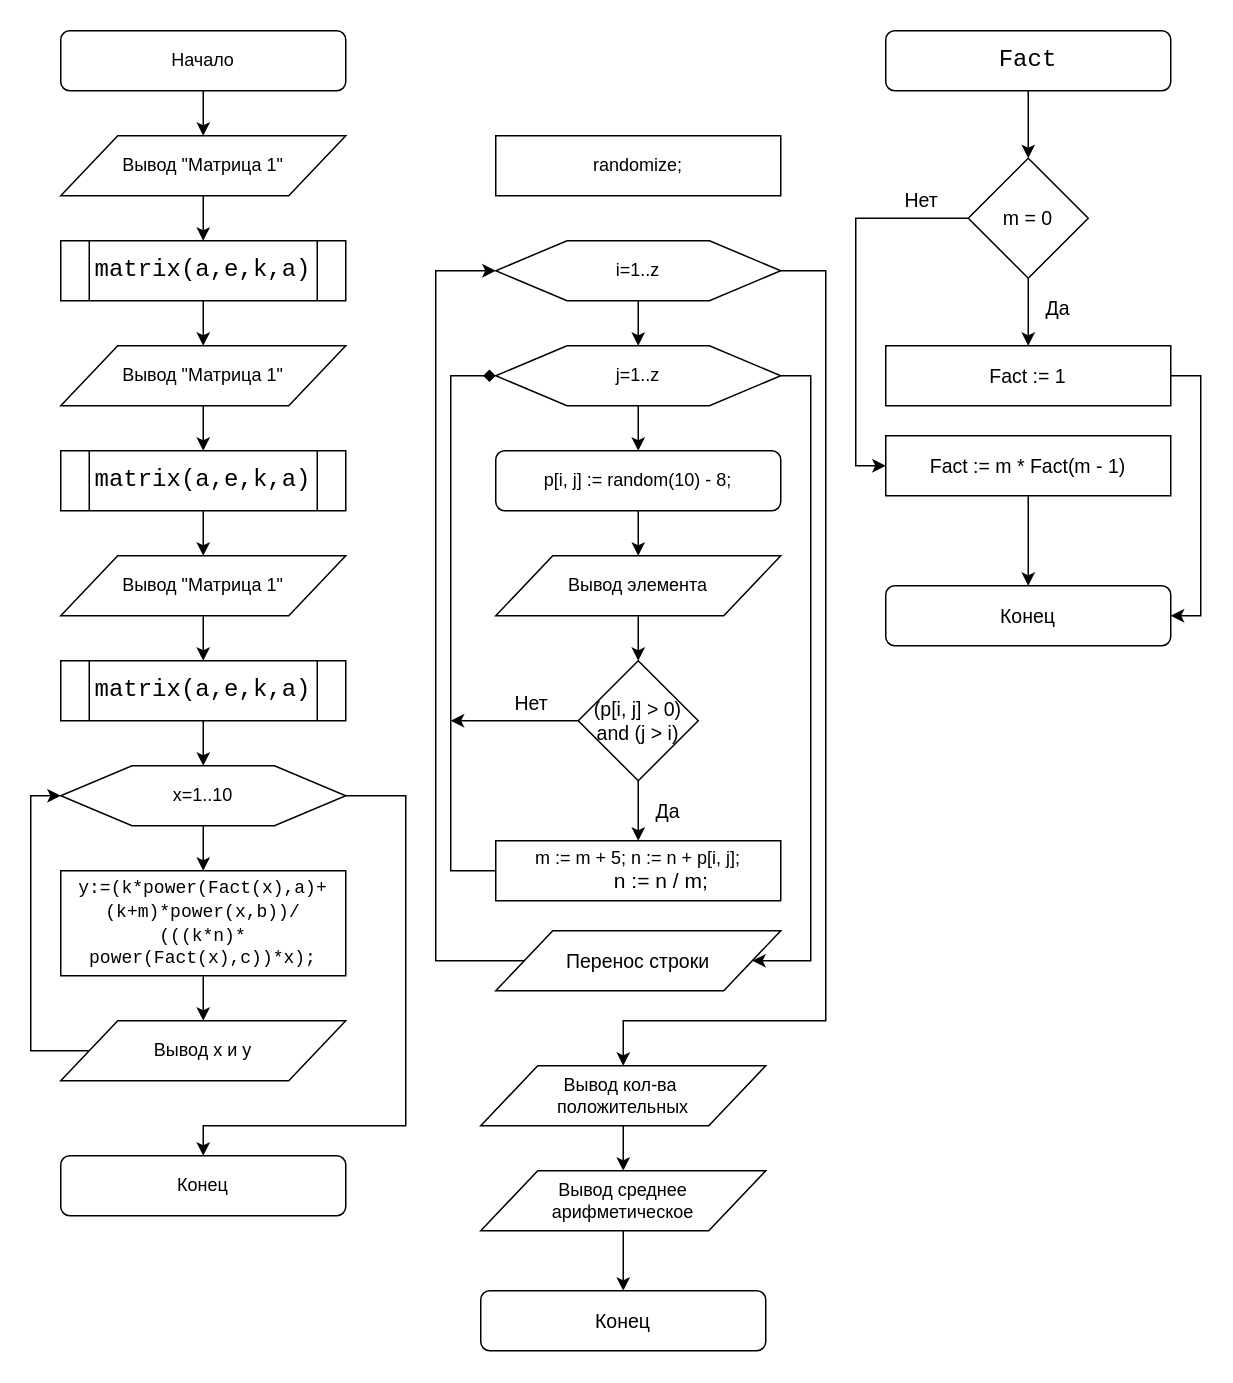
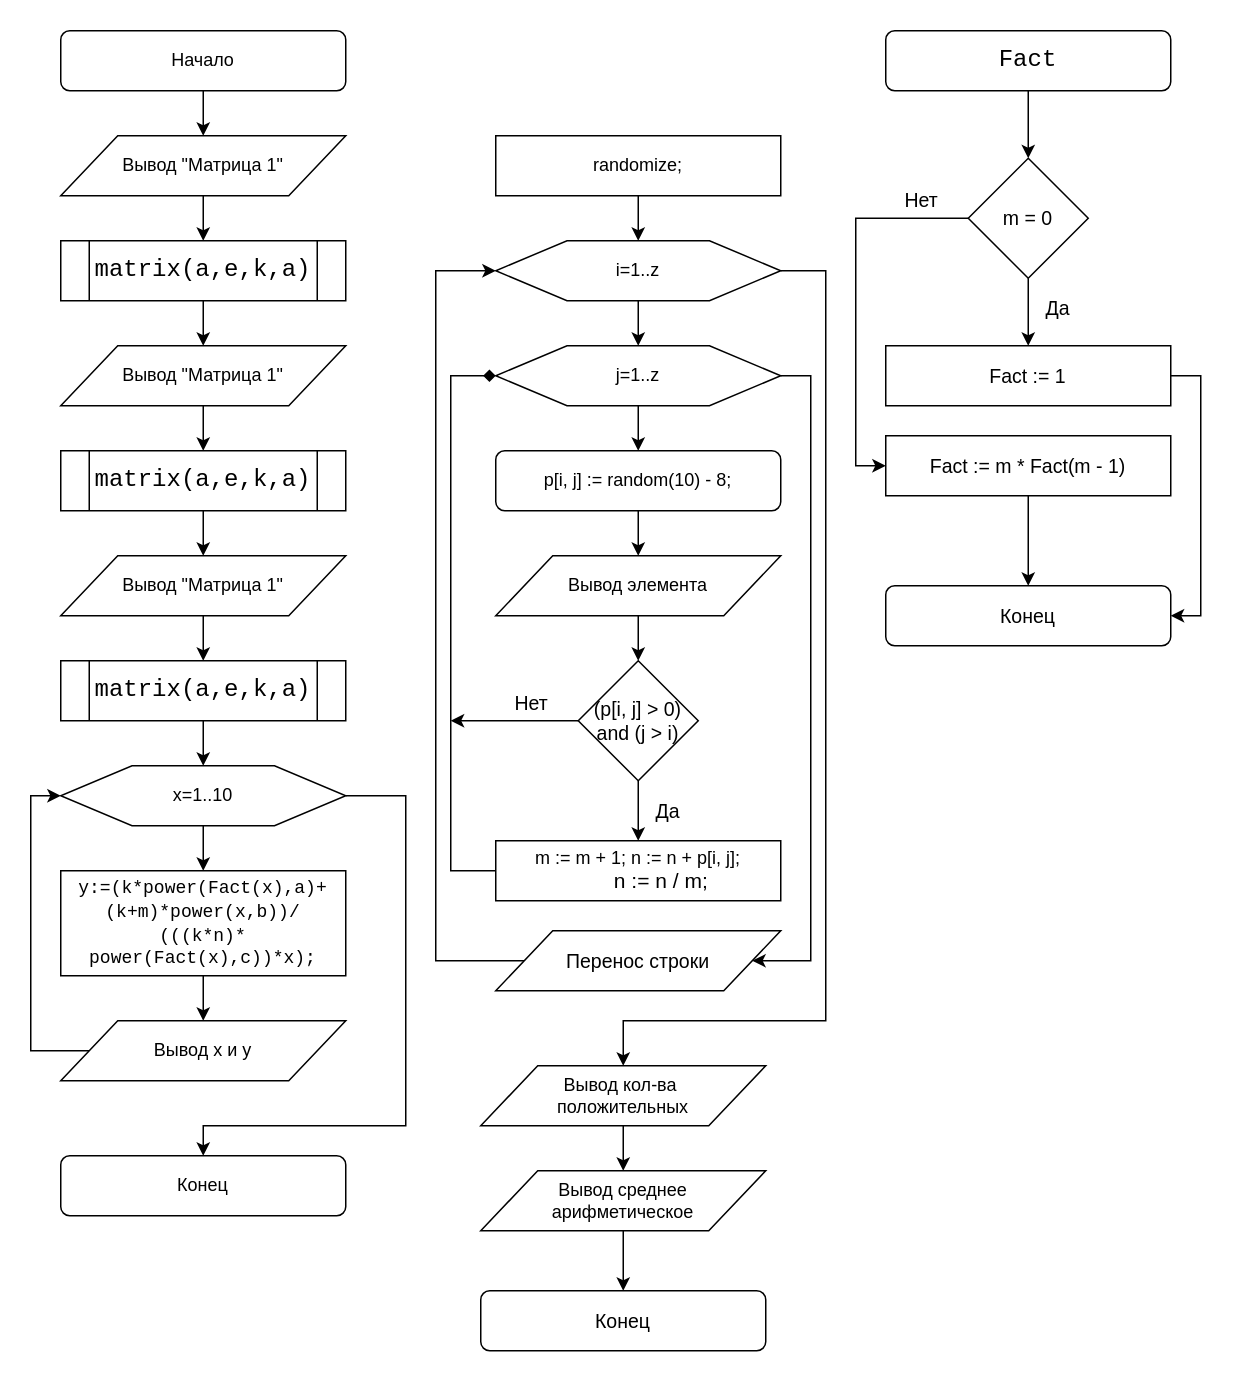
  <mxCell id="0" />
  <mxCell id="1" parent="0" />
  <mxCell id="2" style="edgeStyle=orthogonalEdgeStyle;rounded=0;orthogonalLoop=1;jettySize=auto;html=1;fontSize=12;" edge="1" parent="1" source="3" target="5"><mxGeometry relative="1" as="geometry" /></mxCell>
  <mxCell id="3" value="Начало" style="rounded=1;whiteSpace=wrap;html=1;" vertex="1" parent="1"><mxGeometry x="40" y="20" width="190" height="40" as="geometry" /></mxCell>
  <mxCell id="4" style="edgeStyle=orthogonalEdgeStyle;rounded=0;orthogonalLoop=1;jettySize=auto;html=1;entryX=0.5;entryY=0;entryDx=0;entryDy=0;" edge="1" parent="1" source="5" target="7"><mxGeometry relative="1" as="geometry" /></mxCell>
  <mxCell id="5" value="Вывод &quot;Матрица 1&quot;" style="shape=parallelogram;perimeter=parallelogramPerimeter;whiteSpace=wrap;html=1;" vertex="1" parent="1"><mxGeometry x="40" y="90" width="190" height="40" as="geometry" /></mxCell>
  <mxCell id="6" style="edgeStyle=orthogonalEdgeStyle;rounded=0;orthogonalLoop=1;jettySize=auto;html=1;" edge="1" parent="1" source="7" target="9"><mxGeometry relative="1" as="geometry" /></mxCell>
  <mxCell id="7" value="&lt;span lang=&quot;EN-US&quot; style=&quot;font-size: 12pt ; line-height: 115% ; font-family: &amp;#34;courier new&amp;#34;&quot;&gt;matrix(a,e,k,a)&lt;/span&gt;" style="shape=process;whiteSpace=wrap;html=1;backgroundOutline=1;" vertex="1" parent="1"><mxGeometry x="40" y="160" width="190" height="40" as="geometry" /></mxCell>
  <mxCell id="8" style="edgeStyle=orthogonalEdgeStyle;rounded=0;orthogonalLoop=1;jettySize=auto;html=1;" edge="1" parent="1" source="9" target="11"><mxGeometry relative="1" as="geometry" /></mxCell>
  <mxCell id="9" value="Вывод &quot;Матрица 1&quot;" style="shape=parallelogram;perimeter=parallelogramPerimeter;whiteSpace=wrap;html=1;" vertex="1" parent="1"><mxGeometry x="40" y="230" width="190" height="40" as="geometry" /></mxCell>
  <mxCell id="10" style="edgeStyle=orthogonalEdgeStyle;rounded=0;orthogonalLoop=1;jettySize=auto;html=1;" edge="1" parent="1" source="11" target="13"><mxGeometry relative="1" as="geometry" /></mxCell>
  <mxCell id="11" value="&lt;span lang=&quot;EN-US&quot; style=&quot;font-size: 12pt ; line-height: 115% ; font-family: &amp;#34;courier new&amp;#34;&quot;&gt;matrix(a,e,k,a)&lt;/span&gt;" style="shape=process;whiteSpace=wrap;html=1;backgroundOutline=1;" vertex="1" parent="1"><mxGeometry x="40" y="300" width="190" height="40" as="geometry" /></mxCell>
  <mxCell id="12" style="edgeStyle=orthogonalEdgeStyle;rounded=0;orthogonalLoop=1;jettySize=auto;html=1;" edge="1" parent="1" source="13" target="15"><mxGeometry relative="1" as="geometry" /></mxCell>
  <mxCell id="13" value="Вывод &quot;Матрица 1&quot;" style="shape=parallelogram;perimeter=parallelogramPerimeter;whiteSpace=wrap;html=1;" vertex="1" parent="1"><mxGeometry x="40" y="370" width="190" height="40" as="geometry" /></mxCell>
  <mxCell id="14" style="edgeStyle=orthogonalEdgeStyle;rounded=0;orthogonalLoop=1;jettySize=auto;html=1;entryX=0.5;entryY=0;entryDx=0;entryDy=0;fontSize=12;" edge="1" parent="1" source="15" target="18"><mxGeometry relative="1" as="geometry" /></mxCell>
  <mxCell id="15" value="&lt;span lang=&quot;EN-US&quot; style=&quot;font-size: 12pt ; line-height: 115% ; font-family: &amp;#34;courier new&amp;#34;&quot;&gt;matrix(a,e,k,a)&lt;/span&gt;" style="shape=process;whiteSpace=wrap;html=1;backgroundOutline=1;" vertex="1" parent="1"><mxGeometry x="40" y="440" width="190" height="40" as="geometry" /></mxCell>
  <mxCell id="16" style="edgeStyle=orthogonalEdgeStyle;rounded=0;orthogonalLoop=1;jettySize=auto;html=1;fontSize=12;" edge="1" parent="1" source="18" target="20"><mxGeometry relative="1" as="geometry" /></mxCell>
  <mxCell id="17" style="edgeStyle=orthogonalEdgeStyle;rounded=0;orthogonalLoop=1;jettySize=auto;html=1;fontSize=12;entryX=0.5;entryY=0;entryDx=0;entryDy=0;" edge="1" parent="1" source="18" target="23"><mxGeometry relative="1" as="geometry"><mxPoint x="135" y="760" as="targetPoint" /><Array as="points"><mxPoint x="270" y="530" /><mxPoint x="270" y="750" /><mxPoint x="135" y="750" /></Array></mxGeometry></mxCell>
  <mxCell id="18" value="x=1..10" style="shape=hexagon;perimeter=hexagonPerimeter2;whiteSpace=wrap;html=1;" vertex="1" parent="1"><mxGeometry x="40" y="510" width="190" height="40" as="geometry" /></mxCell>
  <mxCell id="19" style="edgeStyle=orthogonalEdgeStyle;rounded=0;orthogonalLoop=1;jettySize=auto;html=1;entryX=0.5;entryY=0;entryDx=0;entryDy=0;fontSize=12;" edge="1" parent="1" source="20" target="22"><mxGeometry relative="1" as="geometry" /></mxCell>
  <mxCell id="20" value="&lt;span lang=&quot;EN-US&quot; style=&quot;font-size: 12px ; line-height: 115% ; font-family: &amp;#34;courier new&amp;#34;&quot;&gt;y:=(k*power(Fact(x),a)+(k+m)*power(x,b))/&lt;br style=&quot;font-size: 12px&quot;&gt;(((k*n)*&lt;br&gt;power(Fact(x),c))*x);&lt;/span&gt;" style="rounded=0;whiteSpace=wrap;html=1;fontSize=12;align=center;" vertex="1" parent="1"><mxGeometry x="40" y="580" width="190" height="70" as="geometry" /></mxCell>
  <mxCell id="21" style="edgeStyle=orthogonalEdgeStyle;rounded=0;orthogonalLoop=1;jettySize=auto;html=1;entryX=0;entryY=0.5;entryDx=0;entryDy=0;fontSize=12;" edge="1" parent="1" source="22" target="18"><mxGeometry relative="1" as="geometry"><Array as="points"><mxPoint x="20" y="700" /><mxPoint x="20" y="530" /></Array></mxGeometry></mxCell>
  <mxCell id="22" value="Вывод x и y" style="shape=parallelogram;perimeter=parallelogramPerimeter;whiteSpace=wrap;html=1;fontSize=12;align=center;" vertex="1" parent="1"><mxGeometry x="40" y="680" width="190" height="40" as="geometry" /></mxCell>
  <mxCell id="23" value="Конец" style="rounded=1;whiteSpace=wrap;html=1;fontSize=12;align=center;" vertex="1" parent="1"><mxGeometry x="40" y="770" width="190" height="40" as="geometry" /></mxCell>
+ <mxCell id="24" style="edgeStyle=orthogonalEdgeStyle;rounded=0;orthogonalLoop=1;jettySize=auto;html=1;fontSize=13;" edge="1" parent="1" source="25" target="28"><mxGeometry relative="1" as="geometry" /></mxCell>
  <mxCell id="25" value="randomize;" style="rounded=0;whiteSpace=wrap;html=1;fontSize=12;align=center;" vertex="1" parent="1"><mxGeometry x="330" y="90" width="190" height="40" as="geometry" /></mxCell>
  <mxCell id="26" style="edgeStyle=orthogonalEdgeStyle;rounded=0;orthogonalLoop=1;jettySize=auto;html=1;entryX=0.5;entryY=0;entryDx=0;entryDy=0;fontSize=13;" edge="1" parent="1" source="28" target="46"><mxGeometry relative="1" as="geometry"><Array as="points"><mxPoint x="550" y="180" /><mxPoint x="550" y="680" /><mxPoint x="415" y="680" /></Array></mxGeometry></mxCell>
  <mxCell id="27" style="edgeStyle=orthogonalEdgeStyle;rounded=0;orthogonalLoop=1;jettySize=auto;html=1;fontSize=13;" edge="1" parent="1" source="28" target="31"><mxGeometry relative="1" as="geometry" /></mxCell>
  <mxCell id="28" value="i=1..z" style="shape=hexagon;perimeter=hexagonPerimeter2;whiteSpace=wrap;html=1;fontSize=12;align=center;" vertex="1" parent="1"><mxGeometry x="330" y="160" width="190" height="40" as="geometry" /></mxCell>
  <mxCell id="29" style="edgeStyle=orthogonalEdgeStyle;rounded=0;orthogonalLoop=1;jettySize=auto;html=1;fontSize=13;" edge="1" parent="1" source="31" target="33"><mxGeometry relative="1" as="geometry" /></mxCell>
  <mxCell id="30" style="edgeStyle=orthogonalEdgeStyle;rounded=0;orthogonalLoop=1;jettySize=auto;html=1;fontSize=13;" edge="1" parent="1" source="31" target="43"><mxGeometry relative="1" as="geometry"><Array as="points"><mxPoint x="540" y="250" /><mxPoint x="540" y="640" /></Array></mxGeometry></mxCell>
  <mxCell id="31" value="j=1..z" style="shape=hexagon;perimeter=hexagonPerimeter2;whiteSpace=wrap;html=1;fontSize=12;align=center;" vertex="1" parent="1"><mxGeometry x="330" y="230" width="190" height="40" as="geometry" /></mxCell>
  <mxCell id="32" style="edgeStyle=orthogonalEdgeStyle;rounded=0;orthogonalLoop=1;jettySize=auto;html=1;entryX=0.5;entryY=0;entryDx=0;entryDy=0;fontSize=13;" edge="1" parent="1" source="33" target="35"><mxGeometry relative="1" as="geometry" /></mxCell>
  <mxCell id="33" value="p[i, j] := random(10) - 8;" style="whiteSpace=wrap;html=1;fontSize=12;align=center;rounded=1;" vertex="1" parent="1"><mxGeometry x="330" y="300" width="190" height="40" as="geometry" /></mxCell>
  <mxCell id="34" style="edgeStyle=orthogonalEdgeStyle;rounded=0;orthogonalLoop=1;jettySize=auto;html=1;fontSize=13;" edge="1" parent="1" source="35" target="38"><mxGeometry relative="1" as="geometry" /></mxCell>
  <mxCell id="35" value="Вывод элемента" style="shape=parallelogram;perimeter=parallelogramPerimeter;whiteSpace=wrap;html=1;fontSize=12;align=center;" vertex="1" parent="1"><mxGeometry x="330" y="370" width="190" height="40" as="geometry" /></mxCell>
  <mxCell id="36" style="edgeStyle=orthogonalEdgeStyle;rounded=0;orthogonalLoop=1;jettySize=auto;html=1;entryX=0.5;entryY=0;entryDx=0;entryDy=0;fontSize=13;" edge="1" parent="1" source="38" target="40"><mxGeometry relative="1" as="geometry" /></mxCell>
  <mxCell id="37" style="edgeStyle=orthogonalEdgeStyle;rounded=0;orthogonalLoop=1;jettySize=auto;html=1;fontSize=13;" edge="1" parent="1" source="38"><mxGeometry relative="1" as="geometry"><mxPoint x="300" y="480" as="targetPoint" /></mxGeometry></mxCell>
  <mxCell id="38" value="(p[i, j] &amp;gt; 0) and (j &amp;gt; i)" style="rhombus;whiteSpace=wrap;html=1;fontSize=13;align=center;" vertex="1" parent="1"><mxGeometry x="385" y="440" width="80" height="80" as="geometry" /></mxCell>
  <mxCell id="39" style="edgeStyle=orthogonalEdgeStyle;rounded=0;orthogonalLoop=1;jettySize=auto;html=1;entryX=0;entryY=0.5;entryDx=0;entryDy=0;fontSize=13;endArrow=diamond;" edge="1" parent="1" source="40" target="31"><mxGeometry relative="1" as="geometry"><Array as="points"><mxPoint x="300" y="580" /><mxPoint x="300" y="250" /></Array></mxGeometry></mxCell>
- <mxCell id="40" value="&lt;div&gt;m := m + 5; n := n + p[i, j];&lt;/div&gt;&lt;div style=&quot;font-size: 14px&quot;&gt;&amp;nbsp; &amp;nbsp; &amp;nbsp; &amp;nbsp; n := n / m;&lt;/div&gt;" style="rounded=0;whiteSpace=wrap;html=1;fontSize=12;align=center;" vertex="1" parent="1"><mxGeometry x="330" y="560" width="190" height="40" as="geometry" /></mxCell>
+ <mxCell id="40" value="&lt;div&gt;m := m + 1; n := n + p[i, j];&lt;/div&gt;&lt;div style=&quot;font-size: 14px&quot;&gt;&amp;nbsp; &amp;nbsp; &amp;nbsp; &amp;nbsp; n := n / m;&lt;/div&gt;" style="rounded=0;whiteSpace=wrap;html=1;fontSize=12;align=center;" vertex="1" parent="1"><mxGeometry x="330" y="560" width="190" height="40" as="geometry" /></mxCell>
  <mxCell id="41" value="Да" style="text;html=1;resizable=0;points=[];autosize=1;align=left;verticalAlign=top;spacingTop=-4;fontSize=13;" vertex="1" parent="1"><mxGeometry x="435" y="530" width="30" height="20" as="geometry" /></mxCell>
  <mxCell id="42" style="edgeStyle=orthogonalEdgeStyle;rounded=0;orthogonalLoop=1;jettySize=auto;html=1;fontSize=13;entryX=0;entryY=0.5;entryDx=0;entryDy=0;" edge="1" parent="1" source="43" target="28"><mxGeometry relative="1" as="geometry"><mxPoint x="280" y="180" as="targetPoint" /><Array as="points"><mxPoint x="290" y="640" /><mxPoint x="290" y="180" /></Array></mxGeometry></mxCell>
  <mxCell id="43" value="Перенос строки" style="shape=parallelogram;perimeter=parallelogramPerimeter;whiteSpace=wrap;html=1;fontSize=13;align=center;" vertex="1" parent="1"><mxGeometry x="330" y="620" width="190" height="40" as="geometry" /></mxCell>
  <mxCell id="44" value="Нет" style="text;html=1;resizable=0;points=[];autosize=1;align=left;verticalAlign=top;spacingTop=-4;fontSize=13;" vertex="1" parent="1"><mxGeometry x="341" y="458" width="40" height="20" as="geometry" /></mxCell>
  <mxCell id="45" style="edgeStyle=orthogonalEdgeStyle;rounded=0;orthogonalLoop=1;jettySize=auto;html=1;fontSize=13;" edge="1" parent="1" source="46" target="48"><mxGeometry relative="1" as="geometry" /></mxCell>
  <mxCell id="46" value="Вывод кол-ва&amp;nbsp;&lt;br&gt;положительных" style="shape=parallelogram;perimeter=parallelogramPerimeter;whiteSpace=wrap;html=1;" vertex="1" parent="1"><mxGeometry x="320" y="710" width="190" height="40" as="geometry" /></mxCell>
  <mxCell id="47" style="edgeStyle=orthogonalEdgeStyle;rounded=0;orthogonalLoop=1;jettySize=auto;html=1;fontSize=13;" edge="1" parent="1" source="48" target="49"><mxGeometry relative="1" as="geometry" /></mxCell>
  <mxCell id="48" value="Вывод среднее&lt;br&gt;арифметическое" style="shape=parallelogram;perimeter=parallelogramPerimeter;whiteSpace=wrap;html=1;" vertex="1" parent="1"><mxGeometry x="320" y="780" width="190" height="40" as="geometry" /></mxCell>
  <mxCell id="49" value="Конец" style="rounded=1;whiteSpace=wrap;html=1;fontSize=13;align=center;" vertex="1" parent="1"><mxGeometry x="320" y="860" width="190" height="40" as="geometry" /></mxCell>
  <mxCell id="50" style="edgeStyle=orthogonalEdgeStyle;rounded=0;orthogonalLoop=1;jettySize=auto;html=1;fontSize=13;" edge="1" parent="1" source="51" target="53"><mxGeometry relative="1" as="geometry" /></mxCell>
  <mxCell id="51" value="&lt;font face=&quot;courier new&quot;&gt;&lt;span style=&quot;font-size: 16px&quot;&gt;Fact&lt;/span&gt;&lt;/font&gt;" style="rounded=1;whiteSpace=wrap;html=1;fontSize=12;align=center;" vertex="1" parent="1"><mxGeometry x="590" y="20" width="190" height="40" as="geometry" /></mxCell>
  <mxCell id="52" style="edgeStyle=orthogonalEdgeStyle;rounded=0;orthogonalLoop=1;jettySize=auto;html=1;entryX=0.5;entryY=0;entryDx=0;entryDy=0;fontSize=13;" edge="1" parent="1" source="53" target="58"><mxGeometry relative="1" as="geometry" /></mxCell>
  <mxCell id="53" value="m = 0" style="rhombus;whiteSpace=wrap;html=1;fontSize=13;align=center;" vertex="1" parent="1"><mxGeometry x="645" y="105" width="80" height="80" as="geometry" /></mxCell>
  <mxCell id="54" style="edgeStyle=orthogonalEdgeStyle;rounded=0;orthogonalLoop=1;jettySize=auto;html=1;fontSize=13;entryX=0;entryY=0.5;entryDx=0;entryDy=0;" edge="1" source="53" parent="1" target="60"><mxGeometry relative="1" as="geometry"><mxPoint x="560" y="145" as="targetPoint" /><Array as="points"><mxPoint x="570" y="145" /><mxPoint x="570" y="310" /></Array></mxGeometry></mxCell>
  <mxCell id="55" value="Нет" style="text;html=1;resizable=0;points=[];autosize=1;align=left;verticalAlign=top;spacingTop=-4;fontSize=13;" vertex="1" parent="1"><mxGeometry x="601" y="123" width="40" height="20" as="geometry" /></mxCell>
  <mxCell id="56" value="Да" style="text;html=1;resizable=0;points=[];autosize=1;align=left;verticalAlign=top;spacingTop=-4;fontSize=13;" vertex="1" parent="1"><mxGeometry x="695" y="195" width="30" height="20" as="geometry" /></mxCell>
  <mxCell id="57" style="edgeStyle=orthogonalEdgeStyle;rounded=0;orthogonalLoop=1;jettySize=auto;html=1;entryX=1;entryY=0.5;entryDx=0;entryDy=0;fontSize=13;" edge="1" parent="1" source="58" target="61"><mxGeometry relative="1" as="geometry"><Array as="points"><mxPoint x="800" y="250" /><mxPoint x="800" y="410" /></Array></mxGeometry></mxCell>
  <mxCell id="58" value="Fact := 1" style="rounded=0;whiteSpace=wrap;html=1;fontSize=13;align=center;" vertex="1" parent="1"><mxGeometry x="590" y="230" width="190" height="40" as="geometry" /></mxCell>
  <mxCell id="59" style="edgeStyle=orthogonalEdgeStyle;rounded=0;orthogonalLoop=1;jettySize=auto;html=1;fontSize=13;" edge="1" parent="1" source="60" target="61"><mxGeometry relative="1" as="geometry" /></mxCell>
  <mxCell id="60" value="Fact :=&amp;nbsp;m * Fact(m - 1)" style="rounded=0;whiteSpace=wrap;html=1;fontSize=13;align=center;" vertex="1" parent="1"><mxGeometry x="590" y="290" width="190" height="40" as="geometry" /></mxCell>
  <mxCell id="61" value="Конец" style="rounded=1;whiteSpace=wrap;html=1;fontSize=13;align=center;" vertex="1" parent="1"><mxGeometry x="590" y="390" width="190" height="40" as="geometry" /></mxCell>
